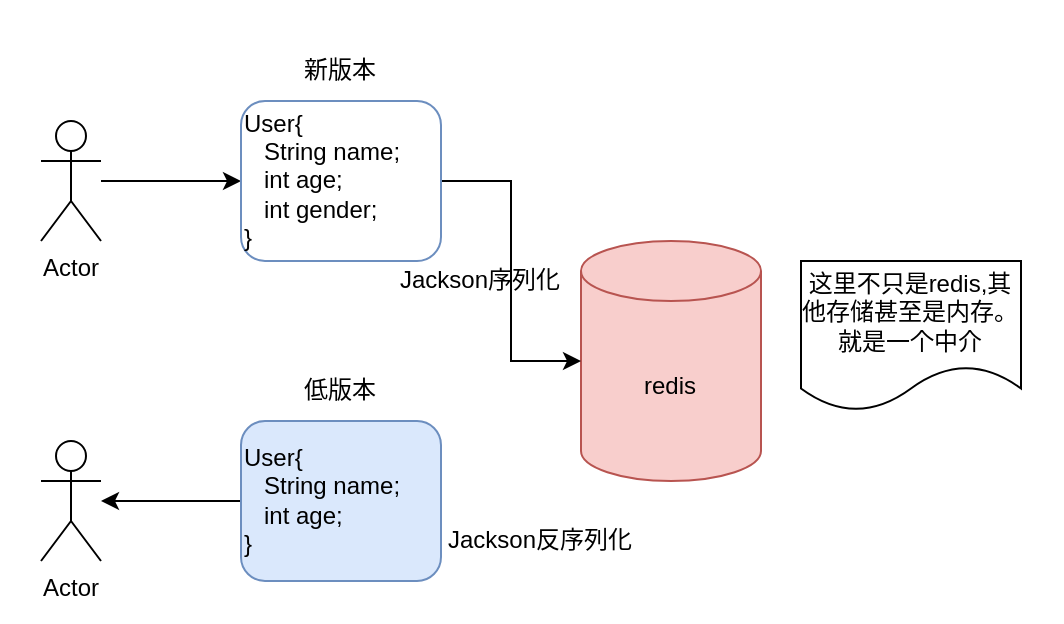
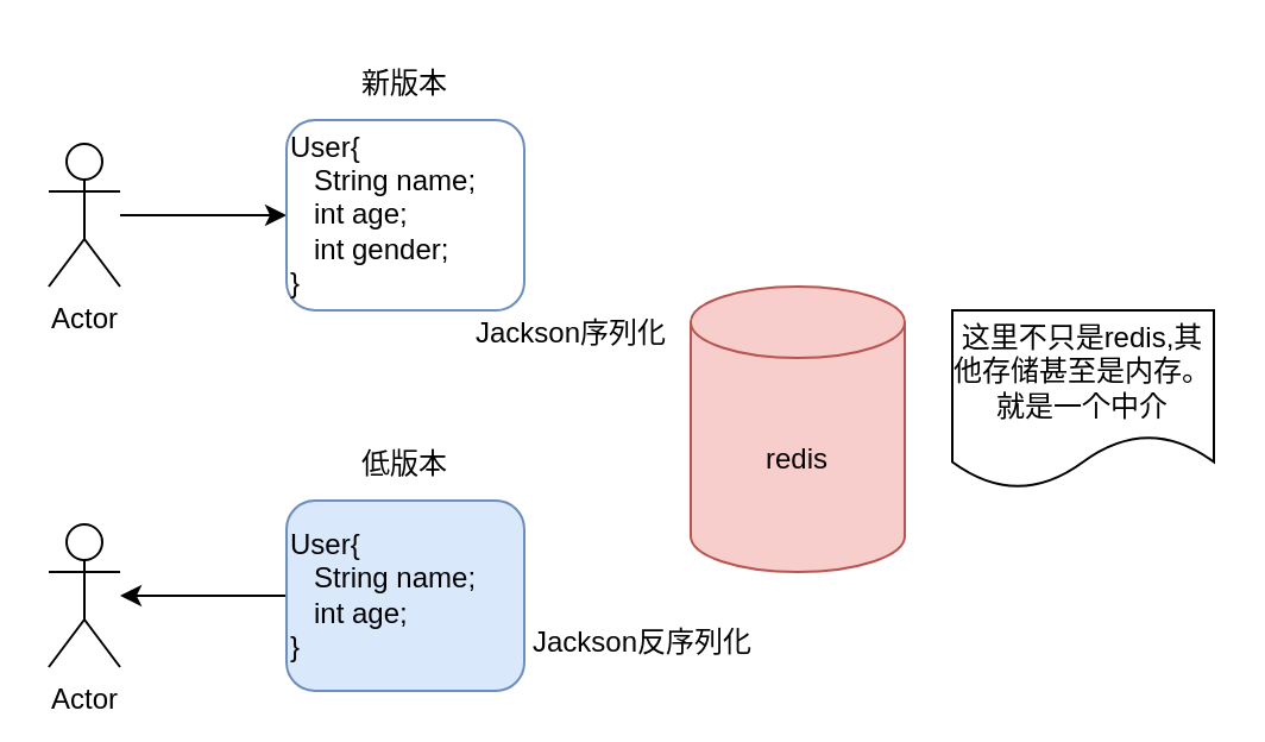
  <mxCell id="0" />
  <mxCell id="1" parent="0" />
  <mxCell id="2" value="redis" style="shape=cylinder3;whiteSpace=wrap;html=1;boundedLbl=1;backgroundOutline=1;size=15;fillColor=#f8cecc;strokeColor=#b85450;" vertex="1" parent="1"><mxGeometry x="290" y="120" width="90" height="120" as="geometry" /></mxCell>
  <mxCell id="3" style="edgeStyle=orthogonalEdgeStyle;rounded=0;orthogonalLoop=1;jettySize=auto;html=1;entryX=0;entryY=0.5;entryDx=0;entryDy=0;" edge="1" parent="1" source="4" target="6"><mxGeometry relative="1" as="geometry" /></mxCell>
  <mxCell id="4" value="Actor" style="shape=umlActor;verticalLabelPosition=bottom;verticalAlign=top;html=1;outlineConnect=0;" vertex="1" parent="1"><mxGeometry x="20" y="60" width="30" height="60" as="geometry" /></mxCell>
- <mxCell id="5" style="edgeStyle=orthogonalEdgeStyle;rounded=0;orthogonalLoop=1;jettySize=auto;html=1;" edge="1" parent="1" source="6" target="2"><mxGeometry relative="1" as="geometry" /></mxCell>
  <mxCell id="6" value="User&lt;span style=&quot;background-color: initial;&quot;&gt;{&lt;/span&gt;&lt;div&gt;&amp;nbsp; &amp;nbsp;String name;&lt;/div&gt;&lt;div&gt;&amp;nbsp; &amp;nbsp;int age;&lt;/div&gt;&lt;div&gt;&amp;nbsp; &amp;nbsp;int gender;&lt;br&gt;&lt;div&gt;&lt;div&gt;&lt;span style=&quot;background-color: initial;&quot;&gt;}&lt;/span&gt;&lt;/div&gt;&lt;/div&gt;&lt;/div&gt;" style="rounded=1;whiteSpace=wrap;html=1;align=left;fillColor=#ffffff;strokeColor=#6c8ebf;" vertex="1" parent="1"><mxGeometry x="120" y="50" width="100" height="80" as="geometry" /></mxCell>
  <mxCell id="7" value="新版本" style="text;html=1;align=center;verticalAlign=middle;whiteSpace=wrap;rounded=0;" vertex="1" parent="1"><mxGeometry x="140" y="20" width="60" height="30" as="geometry" /></mxCell>
  <mxCell id="8" value="Actor" style="shape=umlActor;verticalLabelPosition=bottom;verticalAlign=top;html=1;outlineConnect=0;" vertex="1" parent="1"><mxGeometry x="20" y="220" width="30" height="60" as="geometry" /></mxCell>
  <mxCell id="9" style="edgeStyle=orthogonalEdgeStyle;rounded=0;orthogonalLoop=1;jettySize=auto;html=1;" edge="1" parent="1" source="10" target="8"><mxGeometry relative="1" as="geometry" /></mxCell>
  <mxCell id="10" value="User&lt;span style=&quot;background-color: initial;&quot;&gt;{&lt;/span&gt;&lt;div&gt;&amp;nbsp; &amp;nbsp;String name;&lt;/div&gt;&lt;div&gt;&amp;nbsp; &amp;nbsp;int age;&lt;/div&gt;&lt;div&gt;&lt;div&gt;&lt;div&gt;&lt;span style=&quot;background-color: initial;&quot;&gt;}&lt;/span&gt;&lt;/div&gt;&lt;/div&gt;&lt;/div&gt;" style="rounded=1;whiteSpace=wrap;html=1;align=left;fillColor=#dae8fc;strokeColor=#6c8ebf;" vertex="1" parent="1"><mxGeometry x="120" y="210" width="100" height="80" as="geometry" /></mxCell>
  <mxCell id="11" value="低版本" style="text;html=1;align=center;verticalAlign=middle;whiteSpace=wrap;rounded=0;" vertex="1" parent="1"><mxGeometry x="140" y="180" width="60" height="30" as="geometry" /></mxCell>
  <mxCell id="12" value="Jackson序列化" style="text;html=1;align=center;verticalAlign=middle;whiteSpace=wrap;rounded=0;" vertex="1" parent="1"><mxGeometry x="190" y="120" width="100" height="40" as="geometry" /></mxCell>
  <mxCell id="13" value="Jackson反序列化" style="text;html=1;align=center;verticalAlign=middle;whiteSpace=wrap;rounded=0;" vertex="1" parent="1"><mxGeometry x="220" y="250" width="100" height="40" as="geometry" /></mxCell>
  <mxCell id="14" value="这里不只是redis,其他存储甚至是内存。就是一个中介" style="shape=document;whiteSpace=wrap;html=1;boundedLbl=1;" vertex="1" parent="1"><mxGeometry x="400" y="130" width="110" height="75" as="geometry" /></mxCell>
